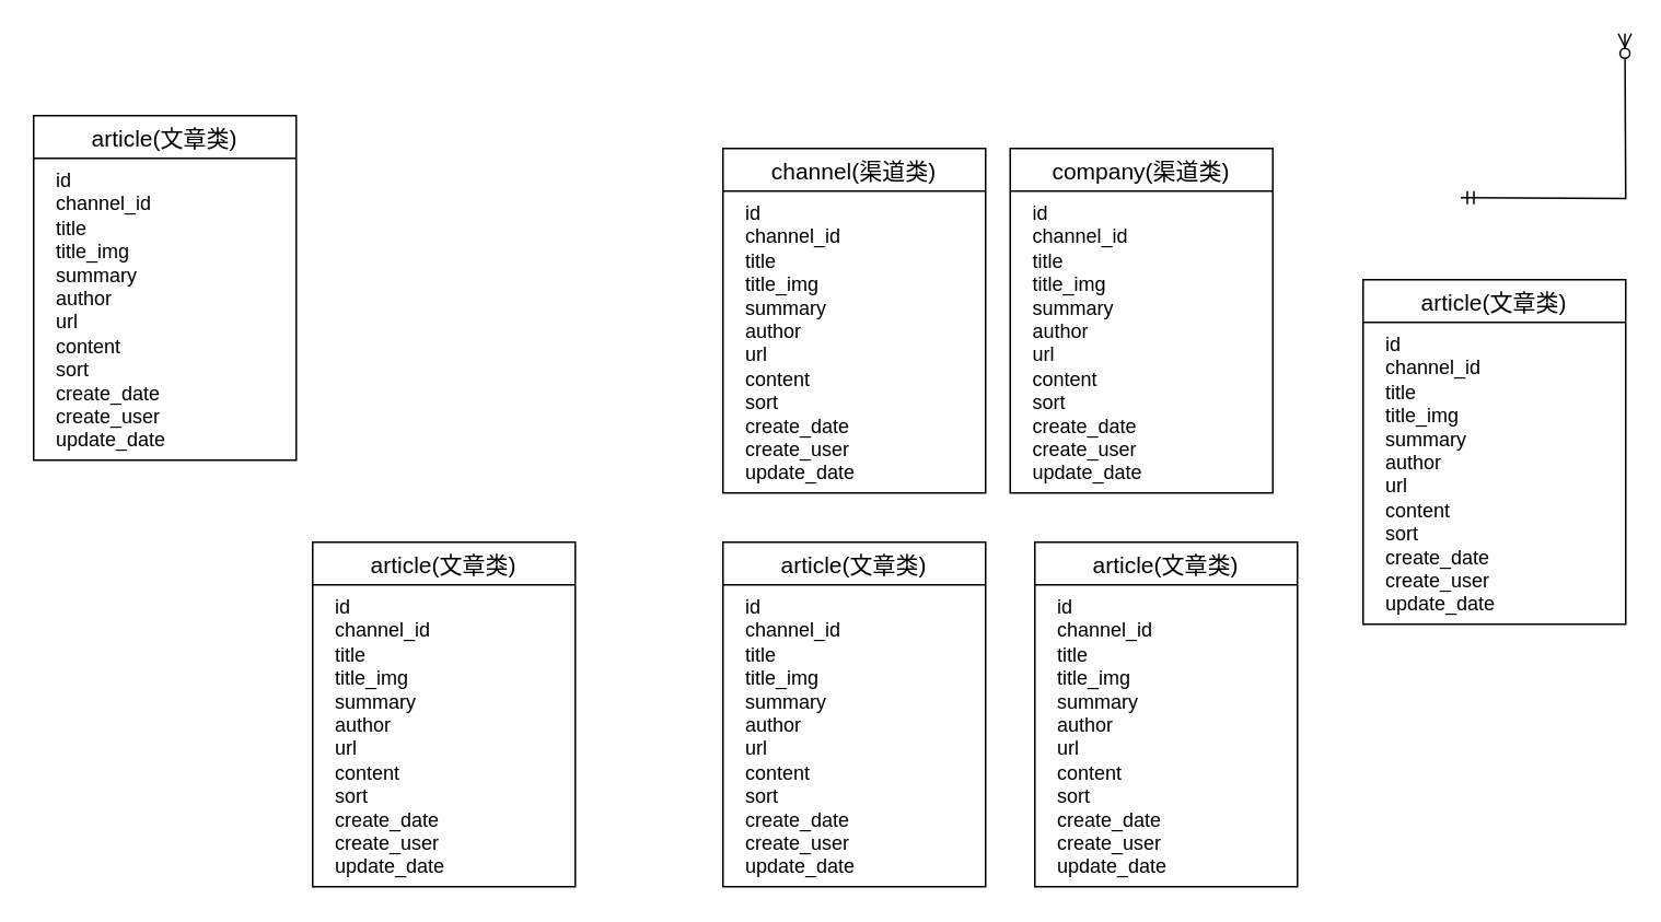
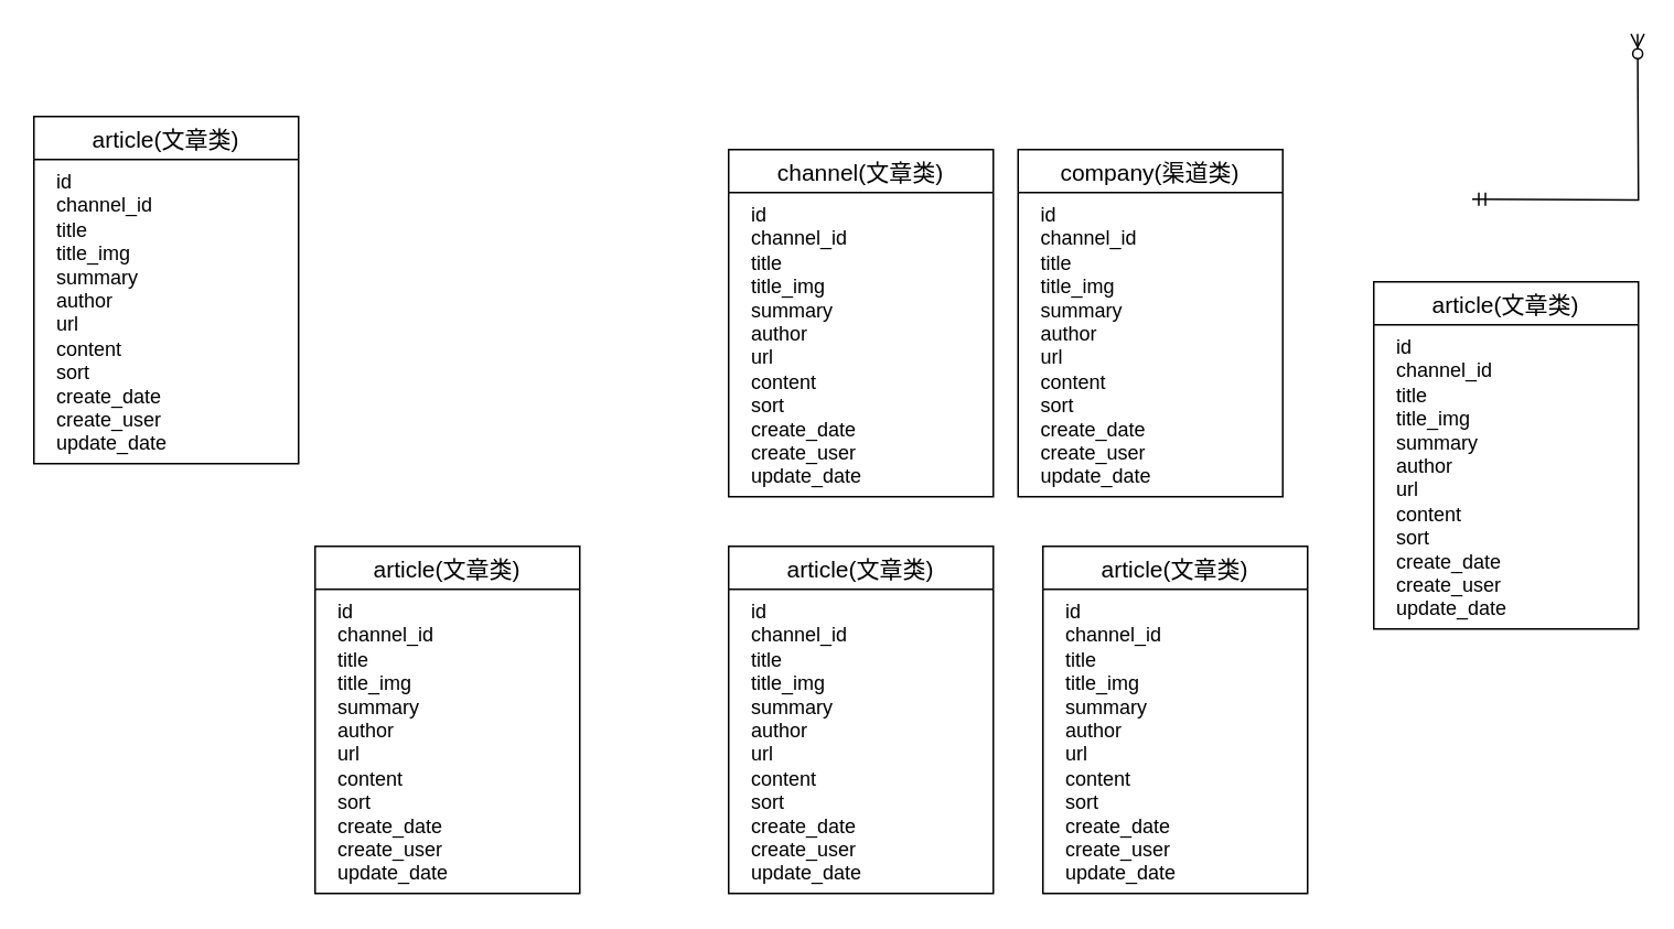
  <mxCell id="0" />
  <mxCell id="1" parent="0" />
  <mxCell id="2" value="" style="fontSize=12;html=1;endArrow=ERzeroToMany;startArrow=ERmandOne;rounded=0;edgeStyle=orthogonalEdgeStyle;" edge="1" parent="1"><mxGeometry width="100" height="100" relative="1" as="geometry"><mxPoint x="889.5" y="120" as="sourcePoint" /><mxPoint x="989.5" as="targetPoint" y="20" /></mxGeometry></mxCell>
  <mxCell id="3" value="article(文章类)" style="swimlane;fontStyle=0;childLayout=stackLayout;horizontal=1;startSize=26;horizontalStack=0;resizeParent=1;resizeParentMax=0;resizeLast=0;collapsible=1;marginBottom=0;align=center;fontSize=14;" vertex="1" parent="1"><mxGeometry x="20" y="70" width="160" height="210" as="geometry" /></mxCell>
  <mxCell id="4" value="&lt;p style=&quot;margin: 0px 0px 0px 8px;&quot;&gt;id&lt;/p&gt;&lt;p style=&quot;margin: 0px 0px 0px 8px;&quot;&gt;channel_id&lt;/p&gt;&lt;p style=&quot;margin: 0px 0px 0px 8px;&quot;&gt;title&lt;/p&gt;&lt;p style=&quot;margin: 0px 0px 0px 8px;&quot;&gt;title_img&lt;/p&gt;&lt;p style=&quot;margin: 0px 0px 0px 8px;&quot;&gt;summary&lt;/p&gt;&lt;p style=&quot;margin: 0px 0px 0px 8px;&quot;&gt;author&lt;/p&gt;&lt;p style=&quot;margin: 0px 0px 0px 8px;&quot;&gt;url&lt;/p&gt;&lt;p style=&quot;margin: 0px 0px 0px 8px;&quot;&gt;content&lt;/p&gt;&lt;p style=&quot;margin: 0px 0px 0px 8px;&quot;&gt;sort&lt;/p&gt;&lt;p style=&quot;margin: 0px 0px 0px 8px;&quot;&gt;create_date&lt;/p&gt;&lt;p style=&quot;margin: 0px 0px 0px 8px;&quot;&gt;create_user&lt;/p&gt;&lt;p style=&quot;margin: 0px 0px 0px 8px;&quot;&gt;update_date&lt;/p&gt;" style="text;strokeColor=none;fillColor=none;spacingLeft=4;spacingRight=4;overflow=hidden;rotatable=0;points=[[0,0.5],[1,0.5]];portConstraint=eastwest;fontSize=12;whiteSpace=wrap;html=1;" vertex="1" parent="3"><mxGeometry y="26" width="160" height="184" as="geometry" /></mxCell>
- <mxCell id="5" value="channel(渠道类)" style="swimlane;fontStyle=0;childLayout=stackLayout;horizontal=1;startSize=26;horizontalStack=0;resizeParent=1;resizeParentMax=0;resizeLast=0;collapsible=1;marginBottom=0;align=center;fontSize=14;" vertex="1" parent="1"><mxGeometry x="440" y="90" width="160" height="210" as="geometry" /></mxCell>
+ <mxCell id="5" value="channel(文章类)" style="swimlane;fontStyle=0;childLayout=stackLayout;horizontal=1;startSize=26;horizontalStack=0;resizeParent=1;resizeParentMax=0;resizeLast=0;collapsible=1;marginBottom=0;align=center;fontSize=14;" vertex="1" parent="1"><mxGeometry x="440" y="90" width="160" height="210" as="geometry" /></mxCell>
  <mxCell id="6" value="&lt;p style=&quot;margin: 0px 0px 0px 8px;&quot;&gt;id&lt;/p&gt;&lt;p style=&quot;margin: 0px 0px 0px 8px;&quot;&gt;channel_id&lt;/p&gt;&lt;p style=&quot;margin: 0px 0px 0px 8px;&quot;&gt;title&lt;/p&gt;&lt;p style=&quot;margin: 0px 0px 0px 8px;&quot;&gt;title_img&lt;/p&gt;&lt;p style=&quot;margin: 0px 0px 0px 8px;&quot;&gt;summary&lt;/p&gt;&lt;p style=&quot;margin: 0px 0px 0px 8px;&quot;&gt;author&lt;/p&gt;&lt;p style=&quot;margin: 0px 0px 0px 8px;&quot;&gt;url&lt;/p&gt;&lt;p style=&quot;margin: 0px 0px 0px 8px;&quot;&gt;content&lt;/p&gt;&lt;p style=&quot;margin: 0px 0px 0px 8px;&quot;&gt;sort&lt;/p&gt;&lt;p style=&quot;margin: 0px 0px 0px 8px;&quot;&gt;create_date&lt;/p&gt;&lt;p style=&quot;margin: 0px 0px 0px 8px;&quot;&gt;create_user&lt;/p&gt;&lt;p style=&quot;margin: 0px 0px 0px 8px;&quot;&gt;update_date&lt;/p&gt;" style="text;strokeColor=none;fillColor=none;spacingLeft=4;spacingRight=4;overflow=hidden;rotatable=0;points=[[0,0.5],[1,0.5]];portConstraint=eastwest;fontSize=12;whiteSpace=wrap;html=1;" vertex="1" parent="5"><mxGeometry y="26" width="160" height="184" as="geometry" /></mxCell>
  <mxCell id="7" value="company(渠道类)" style="swimlane;fontStyle=0;childLayout=stackLayout;horizontal=1;startSize=26;horizontalStack=0;resizeParent=1;resizeParentMax=0;resizeLast=0;collapsible=1;marginBottom=0;align=center;fontSize=14;" vertex="1" parent="1"><mxGeometry x="615" y="90" width="160" height="210" as="geometry" /></mxCell>
  <mxCell id="8" value="&lt;p style=&quot;margin: 0px 0px 0px 8px;&quot;&gt;id&lt;/p&gt;&lt;p style=&quot;margin: 0px 0px 0px 8px;&quot;&gt;channel_id&lt;/p&gt;&lt;p style=&quot;margin: 0px 0px 0px 8px;&quot;&gt;title&lt;/p&gt;&lt;p style=&quot;margin: 0px 0px 0px 8px;&quot;&gt;title_img&lt;/p&gt;&lt;p style=&quot;margin: 0px 0px 0px 8px;&quot;&gt;summary&lt;/p&gt;&lt;p style=&quot;margin: 0px 0px 0px 8px;&quot;&gt;author&lt;/p&gt;&lt;p style=&quot;margin: 0px 0px 0px 8px;&quot;&gt;url&lt;/p&gt;&lt;p style=&quot;margin: 0px 0px 0px 8px;&quot;&gt;content&lt;/p&gt;&lt;p style=&quot;margin: 0px 0px 0px 8px;&quot;&gt;sort&lt;/p&gt;&lt;p style=&quot;margin: 0px 0px 0px 8px;&quot;&gt;create_date&lt;/p&gt;&lt;p style=&quot;margin: 0px 0px 0px 8px;&quot;&gt;create_user&lt;/p&gt;&lt;p style=&quot;margin: 0px 0px 0px 8px;&quot;&gt;update_date&lt;/p&gt;" style="text;strokeColor=none;fillColor=none;spacingLeft=4;spacingRight=4;overflow=hidden;rotatable=0;points=[[0,0.5],[1,0.5]];portConstraint=eastwest;fontSize=12;whiteSpace=wrap;html=1;" vertex="1" parent="7"><mxGeometry y="26" width="160" height="184" as="geometry" /></mxCell>
  <mxCell id="9" value="article(文章类)" style="swimlane;fontStyle=0;childLayout=stackLayout;horizontal=1;startSize=26;horizontalStack=0;resizeParent=1;resizeParentMax=0;resizeLast=0;collapsible=1;marginBottom=0;align=center;fontSize=14;" vertex="1" parent="1"><mxGeometry y="330" width="160" height="210" as="geometry" x="190" /></mxCell>
  <mxCell id="10" value="&lt;p style=&quot;margin: 0px 0px 0px 8px;&quot;&gt;id&lt;/p&gt;&lt;p style=&quot;margin: 0px 0px 0px 8px;&quot;&gt;channel_id&lt;/p&gt;&lt;p style=&quot;margin: 0px 0px 0px 8px;&quot;&gt;title&lt;/p&gt;&lt;p style=&quot;margin: 0px 0px 0px 8px;&quot;&gt;title_img&lt;/p&gt;&lt;p style=&quot;margin: 0px 0px 0px 8px;&quot;&gt;summary&lt;/p&gt;&lt;p style=&quot;margin: 0px 0px 0px 8px;&quot;&gt;author&lt;/p&gt;&lt;p style=&quot;margin: 0px 0px 0px 8px;&quot;&gt;url&lt;/p&gt;&lt;p style=&quot;margin: 0px 0px 0px 8px;&quot;&gt;content&lt;/p&gt;&lt;p style=&quot;margin: 0px 0px 0px 8px;&quot;&gt;sort&lt;/p&gt;&lt;p style=&quot;margin: 0px 0px 0px 8px;&quot;&gt;create_date&lt;/p&gt;&lt;p style=&quot;margin: 0px 0px 0px 8px;&quot;&gt;create_user&lt;/p&gt;&lt;p style=&quot;margin: 0px 0px 0px 8px;&quot;&gt;update_date&lt;/p&gt;" style="text;strokeColor=none;fillColor=none;spacingLeft=4;spacingRight=4;overflow=hidden;rotatable=0;points=[[0,0.5],[1,0.5]];portConstraint=eastwest;fontSize=12;whiteSpace=wrap;html=1;" vertex="1" parent="9"><mxGeometry y="26" width="160" height="184" as="geometry" /></mxCell>
  <mxCell id="11" value="article(文章类)" style="swimlane;fontStyle=0;childLayout=stackLayout;horizontal=1;startSize=26;horizontalStack=0;resizeParent=1;resizeParentMax=0;resizeLast=0;collapsible=1;marginBottom=0;align=center;fontSize=14;" vertex="1" parent="1"><mxGeometry x="440" y="330" width="160" height="210" as="geometry" /></mxCell>
  <mxCell id="12" value="&lt;p style=&quot;margin: 0px 0px 0px 8px;&quot;&gt;id&lt;/p&gt;&lt;p style=&quot;margin: 0px 0px 0px 8px;&quot;&gt;channel_id&lt;/p&gt;&lt;p style=&quot;margin: 0px 0px 0px 8px;&quot;&gt;title&lt;/p&gt;&lt;p style=&quot;margin: 0px 0px 0px 8px;&quot;&gt;title_img&lt;/p&gt;&lt;p style=&quot;margin: 0px 0px 0px 8px;&quot;&gt;summary&lt;/p&gt;&lt;p style=&quot;margin: 0px 0px 0px 8px;&quot;&gt;author&lt;/p&gt;&lt;p style=&quot;margin: 0px 0px 0px 8px;&quot;&gt;url&lt;/p&gt;&lt;p style=&quot;margin: 0px 0px 0px 8px;&quot;&gt;content&lt;/p&gt;&lt;p style=&quot;margin: 0px 0px 0px 8px;&quot;&gt;sort&lt;/p&gt;&lt;p style=&quot;margin: 0px 0px 0px 8px;&quot;&gt;create_date&lt;/p&gt;&lt;p style=&quot;margin: 0px 0px 0px 8px;&quot;&gt;create_user&lt;/p&gt;&lt;p style=&quot;margin: 0px 0px 0px 8px;&quot;&gt;update_date&lt;/p&gt;" style="text;strokeColor=none;fillColor=none;spacingLeft=4;spacingRight=4;overflow=hidden;rotatable=0;points=[[0,0.5],[1,0.5]];portConstraint=eastwest;fontSize=12;whiteSpace=wrap;html=1;" vertex="1" parent="11"><mxGeometry y="26" width="160" height="184" as="geometry" /></mxCell>
  <mxCell id="13" value="article(文章类)" style="swimlane;fontStyle=0;childLayout=stackLayout;horizontal=1;startSize=26;horizontalStack=0;resizeParent=1;resizeParentMax=0;resizeLast=0;collapsible=1;marginBottom=0;align=center;fontSize=14;" vertex="1" parent="1"><mxGeometry x="630" y="330" width="160" height="210" as="geometry" /></mxCell>
  <mxCell id="14" value="&lt;p style=&quot;margin: 0px 0px 0px 8px;&quot;&gt;id&lt;/p&gt;&lt;p style=&quot;margin: 0px 0px 0px 8px;&quot;&gt;channel_id&lt;/p&gt;&lt;p style=&quot;margin: 0px 0px 0px 8px;&quot;&gt;title&lt;/p&gt;&lt;p style=&quot;margin: 0px 0px 0px 8px;&quot;&gt;title_img&lt;/p&gt;&lt;p style=&quot;margin: 0px 0px 0px 8px;&quot;&gt;summary&lt;/p&gt;&lt;p style=&quot;margin: 0px 0px 0px 8px;&quot;&gt;author&lt;/p&gt;&lt;p style=&quot;margin: 0px 0px 0px 8px;&quot;&gt;url&lt;/p&gt;&lt;p style=&quot;margin: 0px 0px 0px 8px;&quot;&gt;content&lt;/p&gt;&lt;p style=&quot;margin: 0px 0px 0px 8px;&quot;&gt;sort&lt;/p&gt;&lt;p style=&quot;margin: 0px 0px 0px 8px;&quot;&gt;create_date&lt;/p&gt;&lt;p style=&quot;margin: 0px 0px 0px 8px;&quot;&gt;create_user&lt;/p&gt;&lt;p style=&quot;margin: 0px 0px 0px 8px;&quot;&gt;update_date&lt;/p&gt;" style="text;strokeColor=none;fillColor=none;spacingLeft=4;spacingRight=4;overflow=hidden;rotatable=0;points=[[0,0.5],[1,0.5]];portConstraint=eastwest;fontSize=12;whiteSpace=wrap;html=1;" vertex="1" parent="13"><mxGeometry y="26" width="160" height="184" as="geometry" /></mxCell>
  <mxCell id="15" value="article(文章类)" style="swimlane;fontStyle=0;childLayout=stackLayout;horizontal=1;startSize=26;horizontalStack=0;resizeParent=1;resizeParentMax=0;resizeLast=0;collapsible=1;marginBottom=0;align=center;fontSize=14;" vertex="1" parent="1"><mxGeometry x="830" y="170" width="160" height="210" as="geometry" /></mxCell>
  <mxCell id="16" value="&lt;p style=&quot;margin: 0px 0px 0px 8px;&quot;&gt;id&lt;/p&gt;&lt;p style=&quot;margin: 0px 0px 0px 8px;&quot;&gt;channel_id&lt;/p&gt;&lt;p style=&quot;margin: 0px 0px 0px 8px;&quot;&gt;title&lt;/p&gt;&lt;p style=&quot;margin: 0px 0px 0px 8px;&quot;&gt;title_img&lt;/p&gt;&lt;p style=&quot;margin: 0px 0px 0px 8px;&quot;&gt;summary&lt;/p&gt;&lt;p style=&quot;margin: 0px 0px 0px 8px;&quot;&gt;author&lt;/p&gt;&lt;p style=&quot;margin: 0px 0px 0px 8px;&quot;&gt;url&lt;/p&gt;&lt;p style=&quot;margin: 0px 0px 0px 8px;&quot;&gt;content&lt;/p&gt;&lt;p style=&quot;margin: 0px 0px 0px 8px;&quot;&gt;sort&lt;/p&gt;&lt;p style=&quot;margin: 0px 0px 0px 8px;&quot;&gt;create_date&lt;/p&gt;&lt;p style=&quot;margin: 0px 0px 0px 8px;&quot;&gt;create_user&lt;/p&gt;&lt;p style=&quot;margin: 0px 0px 0px 8px;&quot;&gt;update_date&lt;/p&gt;" style="text;strokeColor=none;fillColor=none;spacingLeft=4;spacingRight=4;overflow=hidden;rotatable=0;points=[[0,0.5],[1,0.5]];portConstraint=eastwest;fontSize=12;whiteSpace=wrap;html=1;" vertex="1" parent="15"><mxGeometry y="26" width="160" height="184" as="geometry" /></mxCell>
